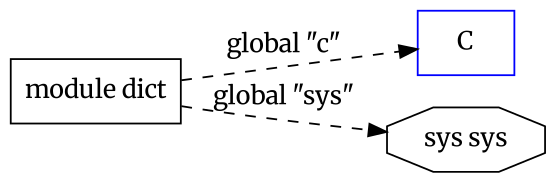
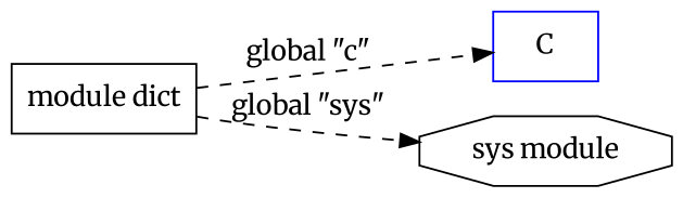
  digraph {
    rankdir=LR
    fontname=Merriweather
    node [shape=box color=black fontname=Merriweather]
    edge [style=dashed fontname=Merriweather]
    n1 [label="module dict"]
    C [color=blue]
-   n3 [label="sys sys" shape=octagon]
+   n3 [label="sys module" shape=octagon]
    n1 -> C [label="global \"c\""]
    n1 -> n3 [label="global \"sys\""]
  }
